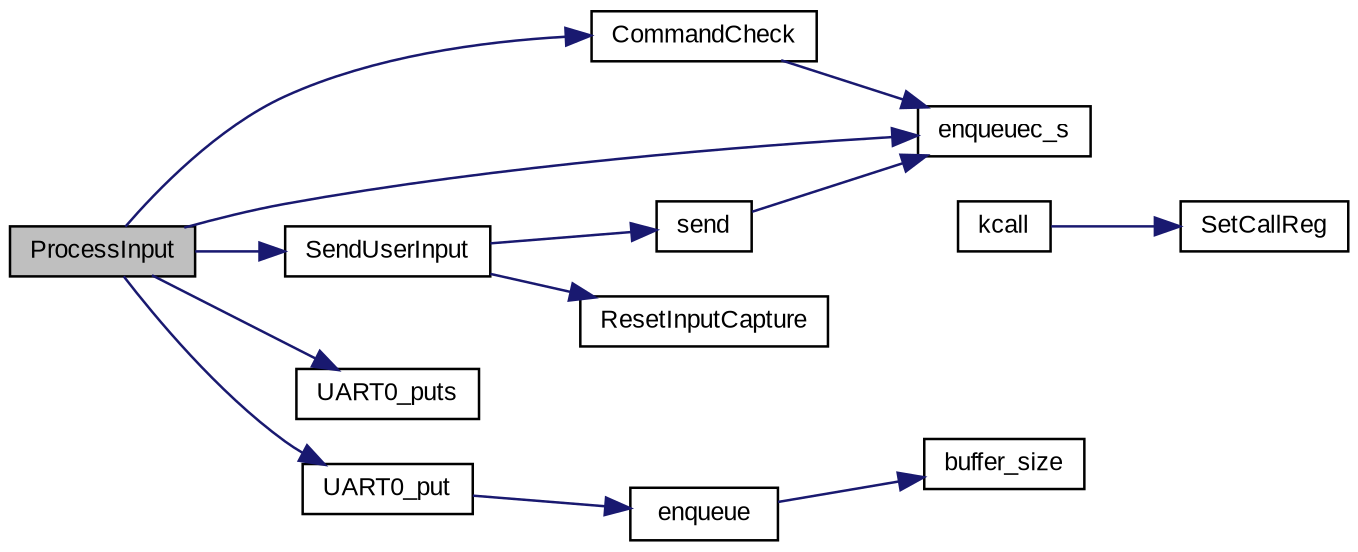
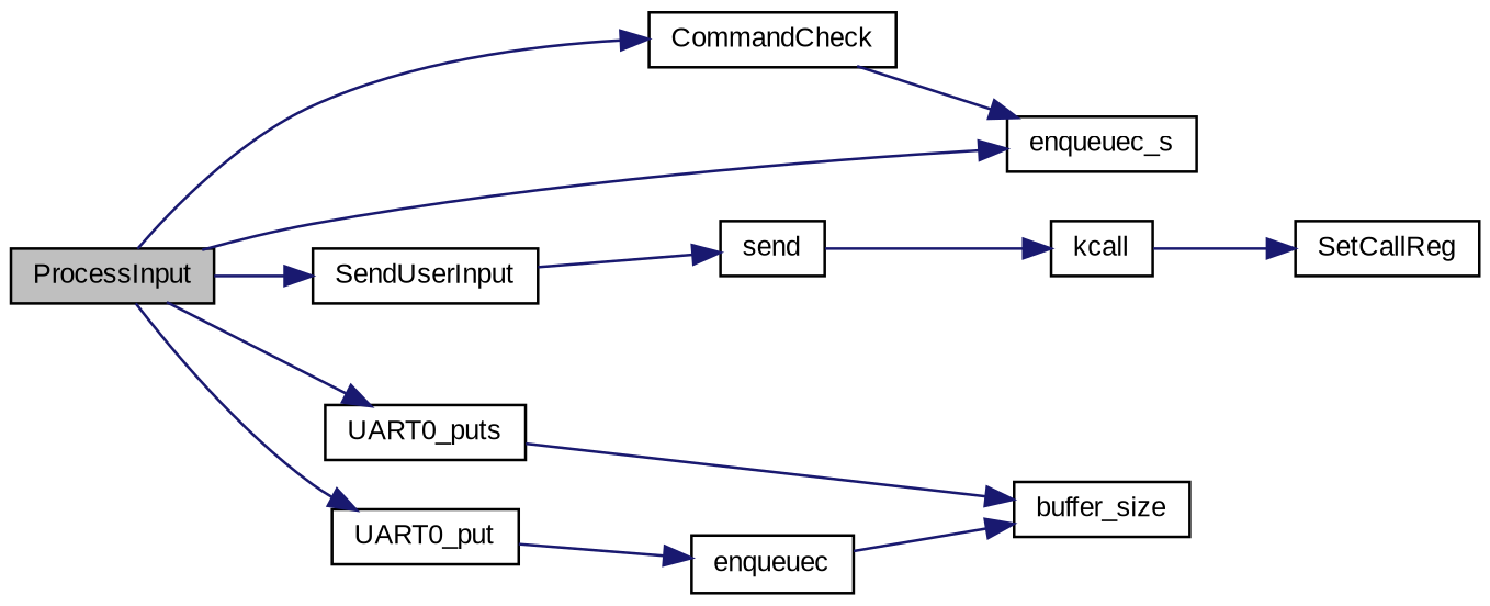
  digraph {
    fontname="Liberation Sans"
    rankdir=LR
    node [color=black fillcolor=white fontname="Liberation Sans" fontsize=10 shape=record style=filled]
    edge [color=midnightblue fontname="Liberation Sans" fontsize=10 labelfontname=Helvetica labelfontsize=10 style=solid]
    n1 [fillcolor=grey75 fontcolor=black height=0.2 label=ProcessInput width=0.4]
    n2 [height=0.2 label=CommandCheck width=0.4]
    n3 [height=0.2 label=enqueuec_s width=0.4]
    n4 [height=0.2 label=UART0_puts width=0.4]
    n5 [height=0.2 label=SendUserInput width=0.4]
    n6 [height=0.2 label=UART0_put width=0.4]
    n7 [height=0.2 label=buffer_size width=0.4]
-   n8 [height=0.2 label=ResetInputCapture width=0.4]
    n9 [height=0.2 label=send width=0.4]
-   n10 [height=0.2 label=enqueue width=0.4]
+   n10 [height=0.2 label=enqueuec width=0.4]
    n11 [height=0.2 label=kcall width=0.4]
    n12 [height=0.2 label=SetCallReg width=0.4]
    n1 -> n2
    n1 -> n3
    n1 -> n4
    n1 -> n5
    n1 -> n6
    n2 -> n3
-   n5 -> n8
+   n4 -> n7
    n5 -> n9
    n6 -> n10
-   n9 -> n3
+   n9 -> n11
    n10 -> n7
    n11 -> n12
  }
